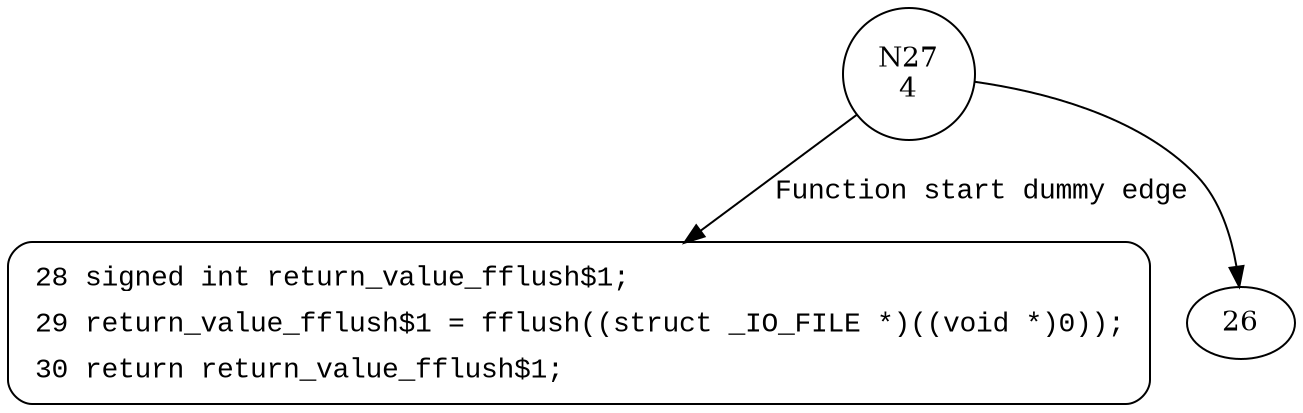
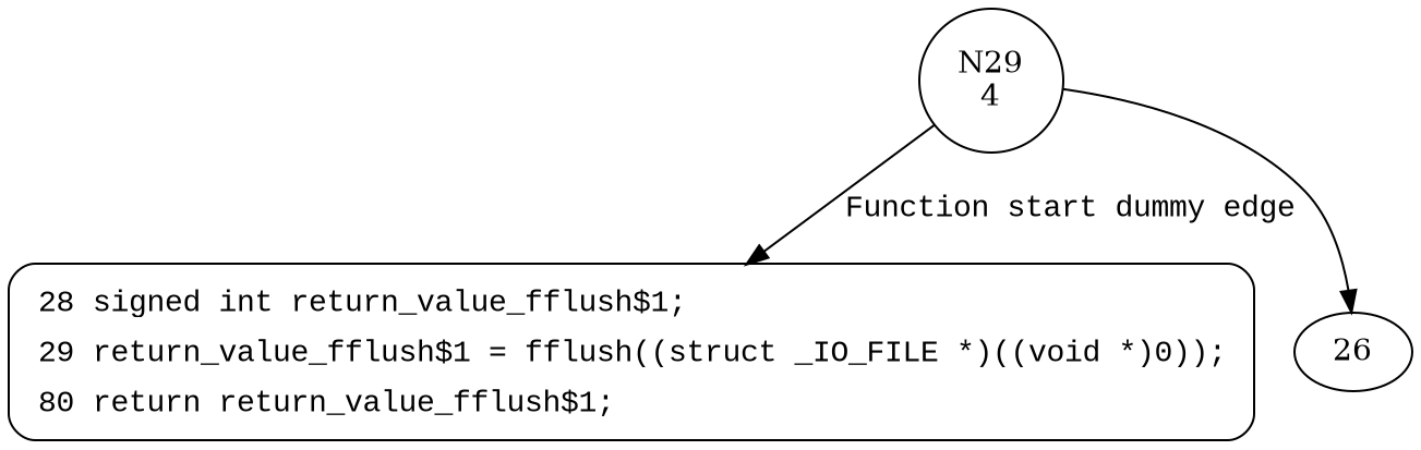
  digraph {
-   n1 [label="N27\n4" shape=circle]
-   n2 [fillcolor=white fontname="Courier New" label=<<table border="0" cellborder="0" cellpadding="3" bgcolor="white"><tr><td align="right">28</td><td align="left">signed int return_value_fflush$1;</td></tr><tr><td align="right">29</td><td align="left">return_value_fflush$1 = fflush((struct _IO_FILE *)((void *)0));</td></tr><tr><td align="right">30</td><td align="left">return return_value_fflush$1;</td></tr></table>> penwidth=1 shape=Mrecord style="filled,bold"]
+   n1 [label="N29\n4" shape=circle]
+   n2 [fillcolor=white fontname="Courier New" label=<<table border="0" cellborder="0" cellpadding="3" bgcolor="white"><tr><td align="right">28</td><td align="left">signed int return_value_fflush$1;</td></tr><tr><td align="right">29</td><td align="left">return_value_fflush$1 = fflush((struct _IO_FILE *)((void *)0));</td></tr><tr><td align="right">80</td><td align="left">return return_value_fflush$1;</td></tr></table>> penwidth=1 shape=Mrecord style="filled,bold"]
    26
    n1 -> n2 [fontname="Courier New" label="Function start dummy edge"]
    n1 -> 26
  }
